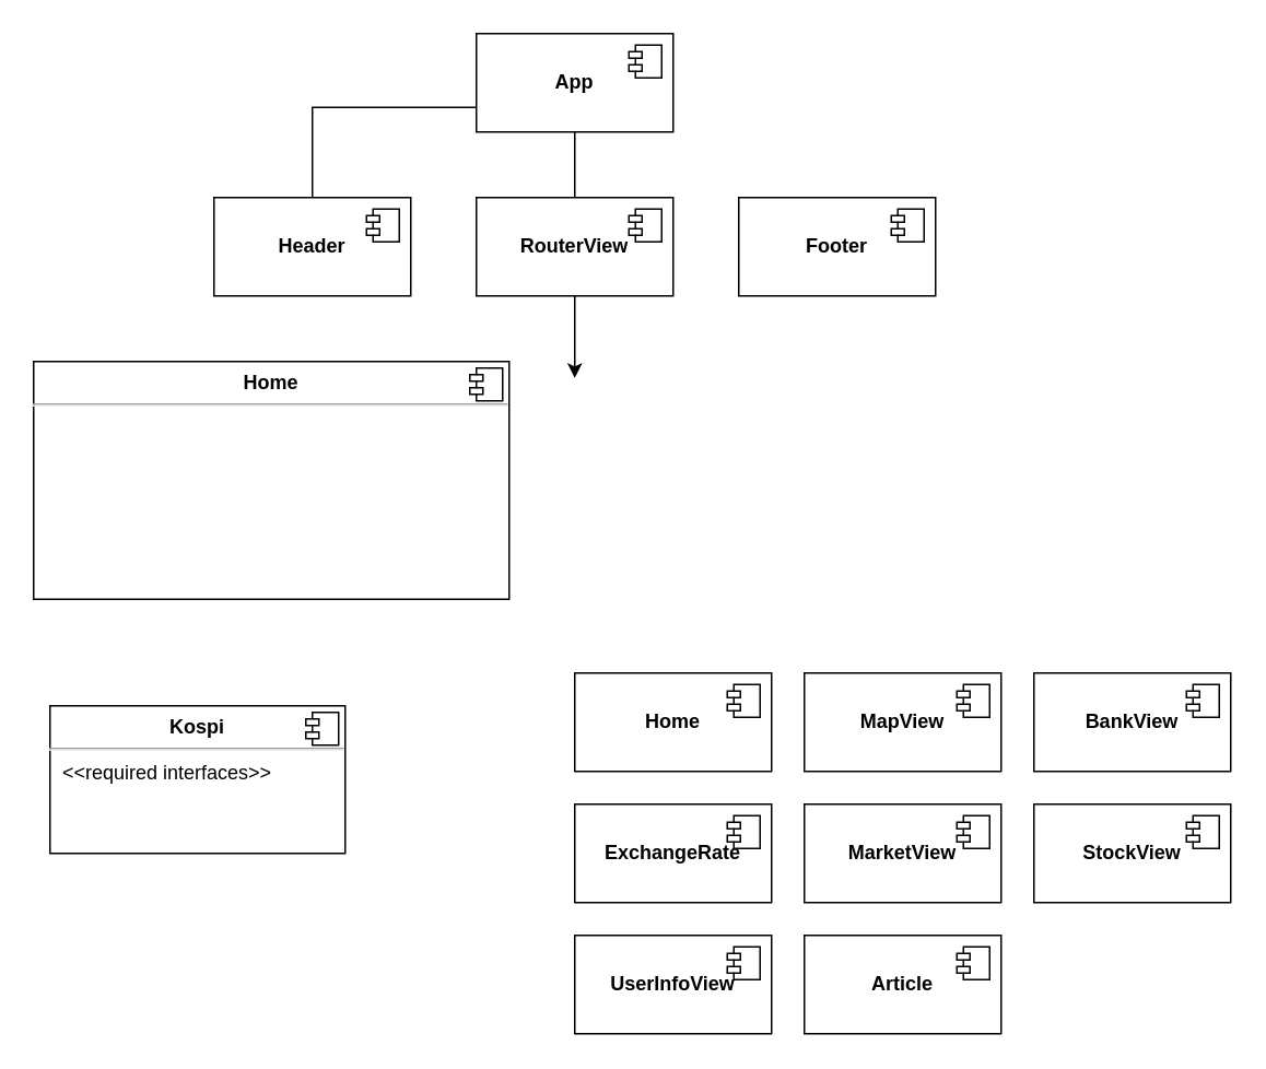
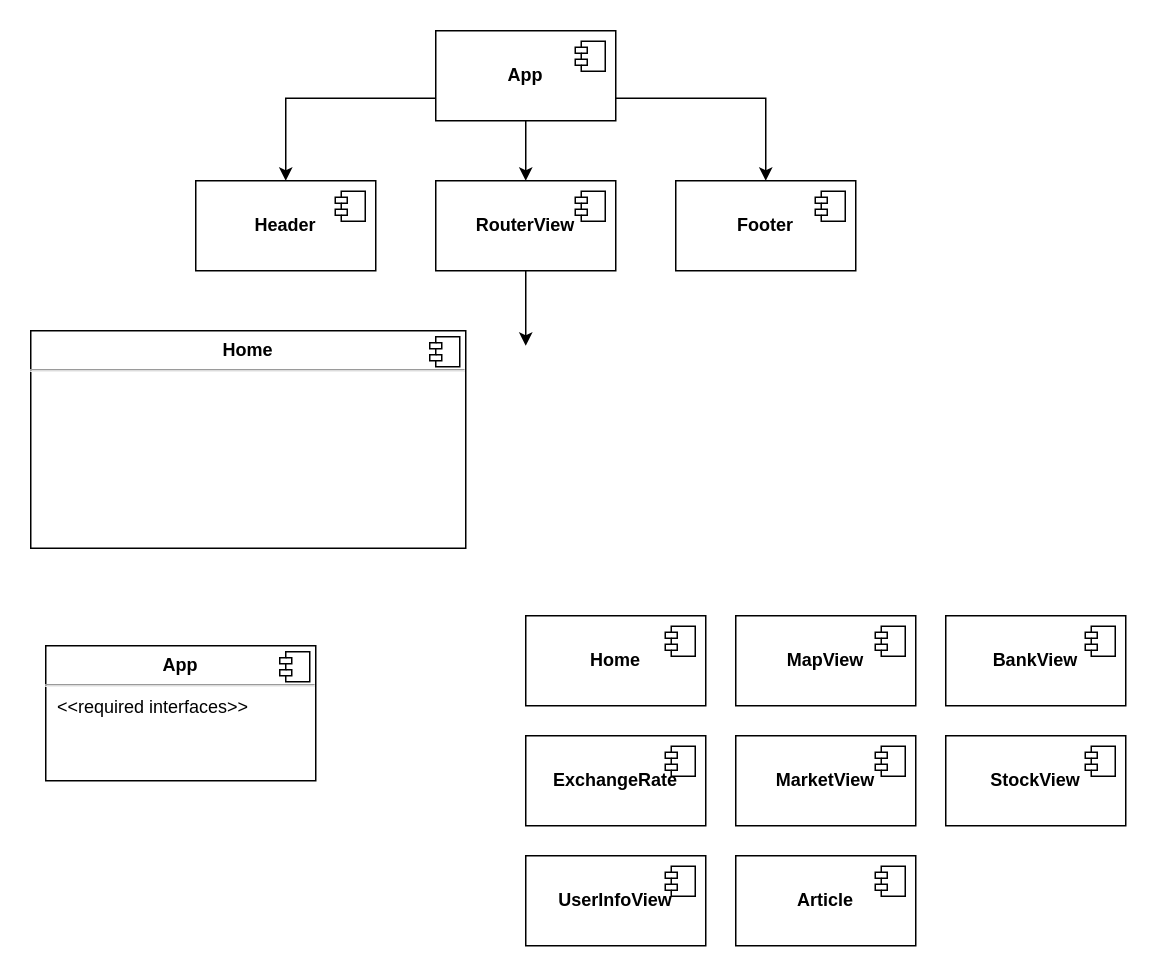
  <mxCell id="0" />
  <mxCell id="1" parent="0" />
- <mxCell id="2" style="edgeStyle=orthogonalEdgeStyle;rounded=0;orthogonalLoop=1;jettySize=auto;html=1;exitX=0.5;exitY=1;exitDx=0;exitDy=0;entryX=0.5;entryY=0;entryDx=0;entryDy=0;endArrow=none;" parent="1" source="5" target="9" edge="1"><mxGeometry relative="1" as="geometry" /></mxCell>
- <mxCell id="3" style="edgeStyle=orthogonalEdgeStyle;rounded=0;orthogonalLoop=1;jettySize=auto;html=1;exitX=0;exitY=0.75;exitDx=0;exitDy=0;endArrow=none;" parent="1" source="5" target="7" edge="1"><mxGeometry relative="1" as="geometry" /></mxCell>
+ <mxCell id="2" style="edgeStyle=orthogonalEdgeStyle;rounded=0;orthogonalLoop=1;jettySize=auto;html=1;exitX=0.5;exitY=1;exitDx=0;exitDy=0;entryX=0.5;entryY=0;entryDx=0;entryDy=0;" parent="1" source="5" target="9" edge="1"><mxGeometry relative="1" as="geometry" /></mxCell>
+ <mxCell id="3" style="edgeStyle=orthogonalEdgeStyle;rounded=0;orthogonalLoop=1;jettySize=auto;html=1;exitX=0;exitY=0.75;exitDx=0;exitDy=0;" parent="1" source="5" target="7" edge="1"><mxGeometry relative="1" as="geometry" /></mxCell>
+ <mxCell id="4" style="edgeStyle=orthogonalEdgeStyle;rounded=0;orthogonalLoop=1;jettySize=auto;html=1;exitX=1;exitY=0.75;exitDx=0;exitDy=0;entryX=0.5;entryY=0;entryDx=0;entryDy=0;" parent="1" source="5" target="11" edge="1"><mxGeometry relative="1" as="geometry" /></mxCell>
  <mxCell id="5" value="&lt;b&gt;App&lt;/b&gt;" style="html=1;dropTarget=0;whiteSpace=wrap;" parent="1" vertex="1"><mxGeometry x="290" y="20" width="120" height="60" as="geometry" /></mxCell>
  <mxCell id="6" value="" style="shape=module;jettyWidth=8;jettyHeight=4;" parent="5" vertex="1"><mxGeometry x="1" width="20" height="20" relative="1" as="geometry"><mxPoint x="-27" y="7" as="offset" /></mxGeometry></mxCell>
  <mxCell id="7" value="&lt;b&gt;Header&lt;/b&gt;" style="html=1;dropTarget=0;whiteSpace=wrap;" parent="1" vertex="1"><mxGeometry x="130" y="120" width="120" height="60" as="geometry" /></mxCell>
  <mxCell id="8" value="" style="shape=module;jettyWidth=8;jettyHeight=4;" parent="7" vertex="1"><mxGeometry x="1" width="20" height="20" relative="1" as="geometry"><mxPoint x="-27" y="7" as="offset" /></mxGeometry></mxCell>
  <mxCell id="9" value="&lt;b&gt;RouterView&lt;/b&gt;" style="html=1;dropTarget=0;whiteSpace=wrap;" parent="1" vertex="1"><mxGeometry x="290" y="120" width="120" height="60" as="geometry" /></mxCell>
  <mxCell id="10" value="" style="shape=module;jettyWidth=8;jettyHeight=4;" parent="9" vertex="1"><mxGeometry x="1" width="20" height="20" relative="1" as="geometry"><mxPoint x="-27" y="7" as="offset" /></mxGeometry></mxCell>
  <mxCell id="11" value="&lt;b&gt;Footer&lt;/b&gt;" style="html=1;dropTarget=0;whiteSpace=wrap;" parent="1" vertex="1"><mxGeometry x="450" y="120" width="120" height="60" as="geometry" /></mxCell>
  <mxCell id="12" value="" style="shape=module;jettyWidth=8;jettyHeight=4;" parent="11" vertex="1"><mxGeometry x="1" width="20" height="20" relative="1" as="geometry"><mxPoint x="-27" y="7" as="offset" /></mxGeometry></mxCell>
  <mxCell id="13" value="&lt;b&gt;Home&lt;/b&gt;" style="html=1;dropTarget=0;whiteSpace=wrap;" parent="1" vertex="1"><mxGeometry x="350" y="410" width="120" height="60" as="geometry" /></mxCell>
  <mxCell id="14" value="" style="shape=module;jettyWidth=8;jettyHeight=4;" parent="13" vertex="1"><mxGeometry x="1" width="20" height="20" relative="1" as="geometry"><mxPoint x="-27" y="7" as="offset" /></mxGeometry></mxCell>
  <mxCell id="15" value="&lt;b&gt;Article&lt;/b&gt;" style="html=1;dropTarget=0;whiteSpace=wrap;" parent="1" vertex="1"><mxGeometry x="490" y="570" width="120" height="60" as="geometry" /></mxCell>
  <mxCell id="16" value="" style="shape=module;jettyWidth=8;jettyHeight=4;" parent="15" vertex="1"><mxGeometry x="1" width="20" height="20" relative="1" as="geometry"><mxPoint x="-27" y="7" as="offset" /></mxGeometry></mxCell>
  <mxCell id="17" value="&lt;b&gt;StockView&lt;/b&gt;" style="html=1;dropTarget=0;whiteSpace=wrap;" parent="1" vertex="1"><mxGeometry x="630" y="490" width="120" height="60" as="geometry" /></mxCell>
  <mxCell id="18" value="" style="shape=module;jettyWidth=8;jettyHeight=4;" parent="17" vertex="1"><mxGeometry x="1" width="20" height="20" relative="1" as="geometry"><mxPoint x="-27" y="7" as="offset" /></mxGeometry></mxCell>
  <mxCell id="19" value="&lt;b&gt;MarketView&lt;/b&gt;" style="html=1;dropTarget=0;whiteSpace=wrap;" parent="1" vertex="1"><mxGeometry x="490" y="490" width="120" height="60" as="geometry" /></mxCell>
  <mxCell id="20" value="" style="shape=module;jettyWidth=8;jettyHeight=4;" parent="19" vertex="1"><mxGeometry x="1" width="20" height="20" relative="1" as="geometry"><mxPoint x="-27" y="7" as="offset" /></mxGeometry></mxCell>
  <mxCell id="21" value="&lt;b&gt;BankView&lt;/b&gt;" style="html=1;dropTarget=0;whiteSpace=wrap;" parent="1" vertex="1"><mxGeometry x="630" y="410" width="120" height="60" as="geometry" /></mxCell>
  <mxCell id="22" value="" style="shape=module;jettyWidth=8;jettyHeight=4;" parent="21" vertex="1"><mxGeometry x="1" width="20" height="20" relative="1" as="geometry"><mxPoint x="-27" y="7" as="offset" /></mxGeometry></mxCell>
  <mxCell id="23" value="&lt;b&gt;UserInfoView&lt;/b&gt;" style="html=1;dropTarget=0;whiteSpace=wrap;" parent="1" vertex="1"><mxGeometry x="350" y="570" width="120" height="60" as="geometry" /></mxCell>
  <mxCell id="24" value="" style="shape=module;jettyWidth=8;jettyHeight=4;" parent="23" vertex="1"><mxGeometry x="1" width="20" height="20" relative="1" as="geometry"><mxPoint x="-27" y="7" as="offset" /></mxGeometry></mxCell>
  <mxCell id="25" value="&lt;b&gt;MapView&lt;/b&gt;" style="html=1;dropTarget=0;whiteSpace=wrap;" parent="1" vertex="1"><mxGeometry x="490" y="410" width="120" height="60" as="geometry" /></mxCell>
  <mxCell id="26" value="" style="shape=module;jettyWidth=8;jettyHeight=4;" parent="25" vertex="1"><mxGeometry x="1" width="20" height="20" relative="1" as="geometry"><mxPoint x="-27" y="7" as="offset" /></mxGeometry></mxCell>
  <mxCell id="27" value="&lt;b&gt;ExchangeRate&lt;/b&gt;" style="html=1;dropTarget=0;whiteSpace=wrap;" parent="1" vertex="1"><mxGeometry x="350" y="490" width="120" height="60" as="geometry" /></mxCell>
  <mxCell id="28" value="" style="shape=module;jettyWidth=8;jettyHeight=4;" parent="27" vertex="1"><mxGeometry x="1" width="20" height="20" relative="1" as="geometry"><mxPoint x="-27" y="7" as="offset" /></mxGeometry></mxCell>
  <mxCell id="29" style="edgeStyle=orthogonalEdgeStyle;rounded=0;orthogonalLoop=1;jettySize=auto;html=1;exitX=0.5;exitY=1;exitDx=0;exitDy=0;entryX=0;entryY=0;entryDx=280;entryDy=30;entryPerimeter=0;" edge="1" parent="1" source="9"><mxGeometry relative="1" as="geometry"><mxPoint x="350" y="230" as="targetPoint" /></mxGeometry></mxCell>
  <mxCell id="30" value="&lt;p style=&quot;margin:0px;margin-top:6px;text-align:center;&quot;&gt;&lt;b&gt;Home&lt;/b&gt;&lt;/p&gt;&lt;hr&gt;&lt;p style=&quot;margin:0px;margin-left:8px;&quot;&gt;&lt;br&gt;&lt;/p&gt;" style="align=left;overflow=fill;html=1;dropTarget=0;whiteSpace=wrap;" vertex="1" parent="1"><mxGeometry x="20" y="220" width="290" height="145" as="geometry" /></mxCell>
  <mxCell id="31" value="" style="shape=component;jettyWidth=8;jettyHeight=4;" vertex="1" parent="30"><mxGeometry x="1" width="20" height="20" relative="1" as="geometry"><mxPoint x="-24" y="4" as="offset" /></mxGeometry></mxCell>
- <mxCell id="32" value="&lt;p style=&quot;margin:0px;margin-top:6px;text-align:center;&quot;&gt;&lt;b&gt;Kospi&lt;/b&gt;&lt;/p&gt;&lt;hr&gt;&lt;p style=&quot;margin:0px;margin-left:8px;&quot;&gt;&amp;lt;&amp;lt;required interfaces&amp;gt;&amp;gt;&lt;/p&gt;" style="align=left;overflow=fill;html=1;dropTarget=0;whiteSpace=wrap;" vertex="1" parent="1"><mxGeometry x="30" y="430" width="180" height="90" as="geometry" /></mxCell>
+ <mxCell id="32" value="&lt;p style=&quot;margin:0px;margin-top:6px;text-align:center;&quot;&gt;&lt;b&gt;App&lt;/b&gt;&lt;/p&gt;&lt;hr&gt;&lt;p style=&quot;margin:0px;margin-left:8px;&quot;&gt;&amp;lt;&amp;lt;required interfaces&amp;gt;&amp;gt;&lt;/p&gt;" style="align=left;overflow=fill;html=1;dropTarget=0;whiteSpace=wrap;" vertex="1" parent="1"><mxGeometry x="30" y="430" width="180" height="90" as="geometry" /></mxCell>
  <mxCell id="33" value="" style="shape=component;jettyWidth=8;jettyHeight=4;" vertex="1" parent="32"><mxGeometry x="1" width="20" height="20" relative="1" as="geometry"><mxPoint x="-24" y="4" as="offset" /></mxGeometry></mxCell>
